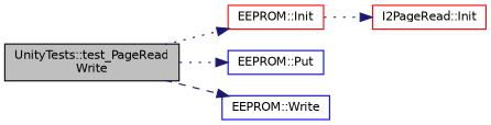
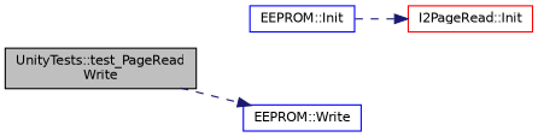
  digraph {
    rankdir=LR
    node [color=red fillcolor=white fontname=Helvetica fontsize=10 shape=record style=filled]
    edge [color=midnightblue fontname=Helvetica fontsize=10 labelfontname=Helvetica labelfontsize=10 style=dotted]
    n1 [color=black fillcolor=grey75 fontcolor=black height=0.2 label="UnityTests::test_PageRead\lWrite" width=0.4]
-   n2 [height=0.2 label="EEPROM::Init" width=0.4]
-   n3 [color=blue height=0.2 label="EEPROM::Put" width=0.4]
+   n2 [color=blue height=0.2 label="EEPROM::Init" width=0.4]
    n4 [color=blue height=0.2 label="EEPROM::Write" width=0.4]
    n5 [height=0.2 label="I2PageRead::Init" width=0.4]
-   n1 -> n2
-   n1 -> n3
    n1 -> n4 [style=dashed]
-   n2 -> n5
+   n2 -> n5 [style=dashed]
  }
